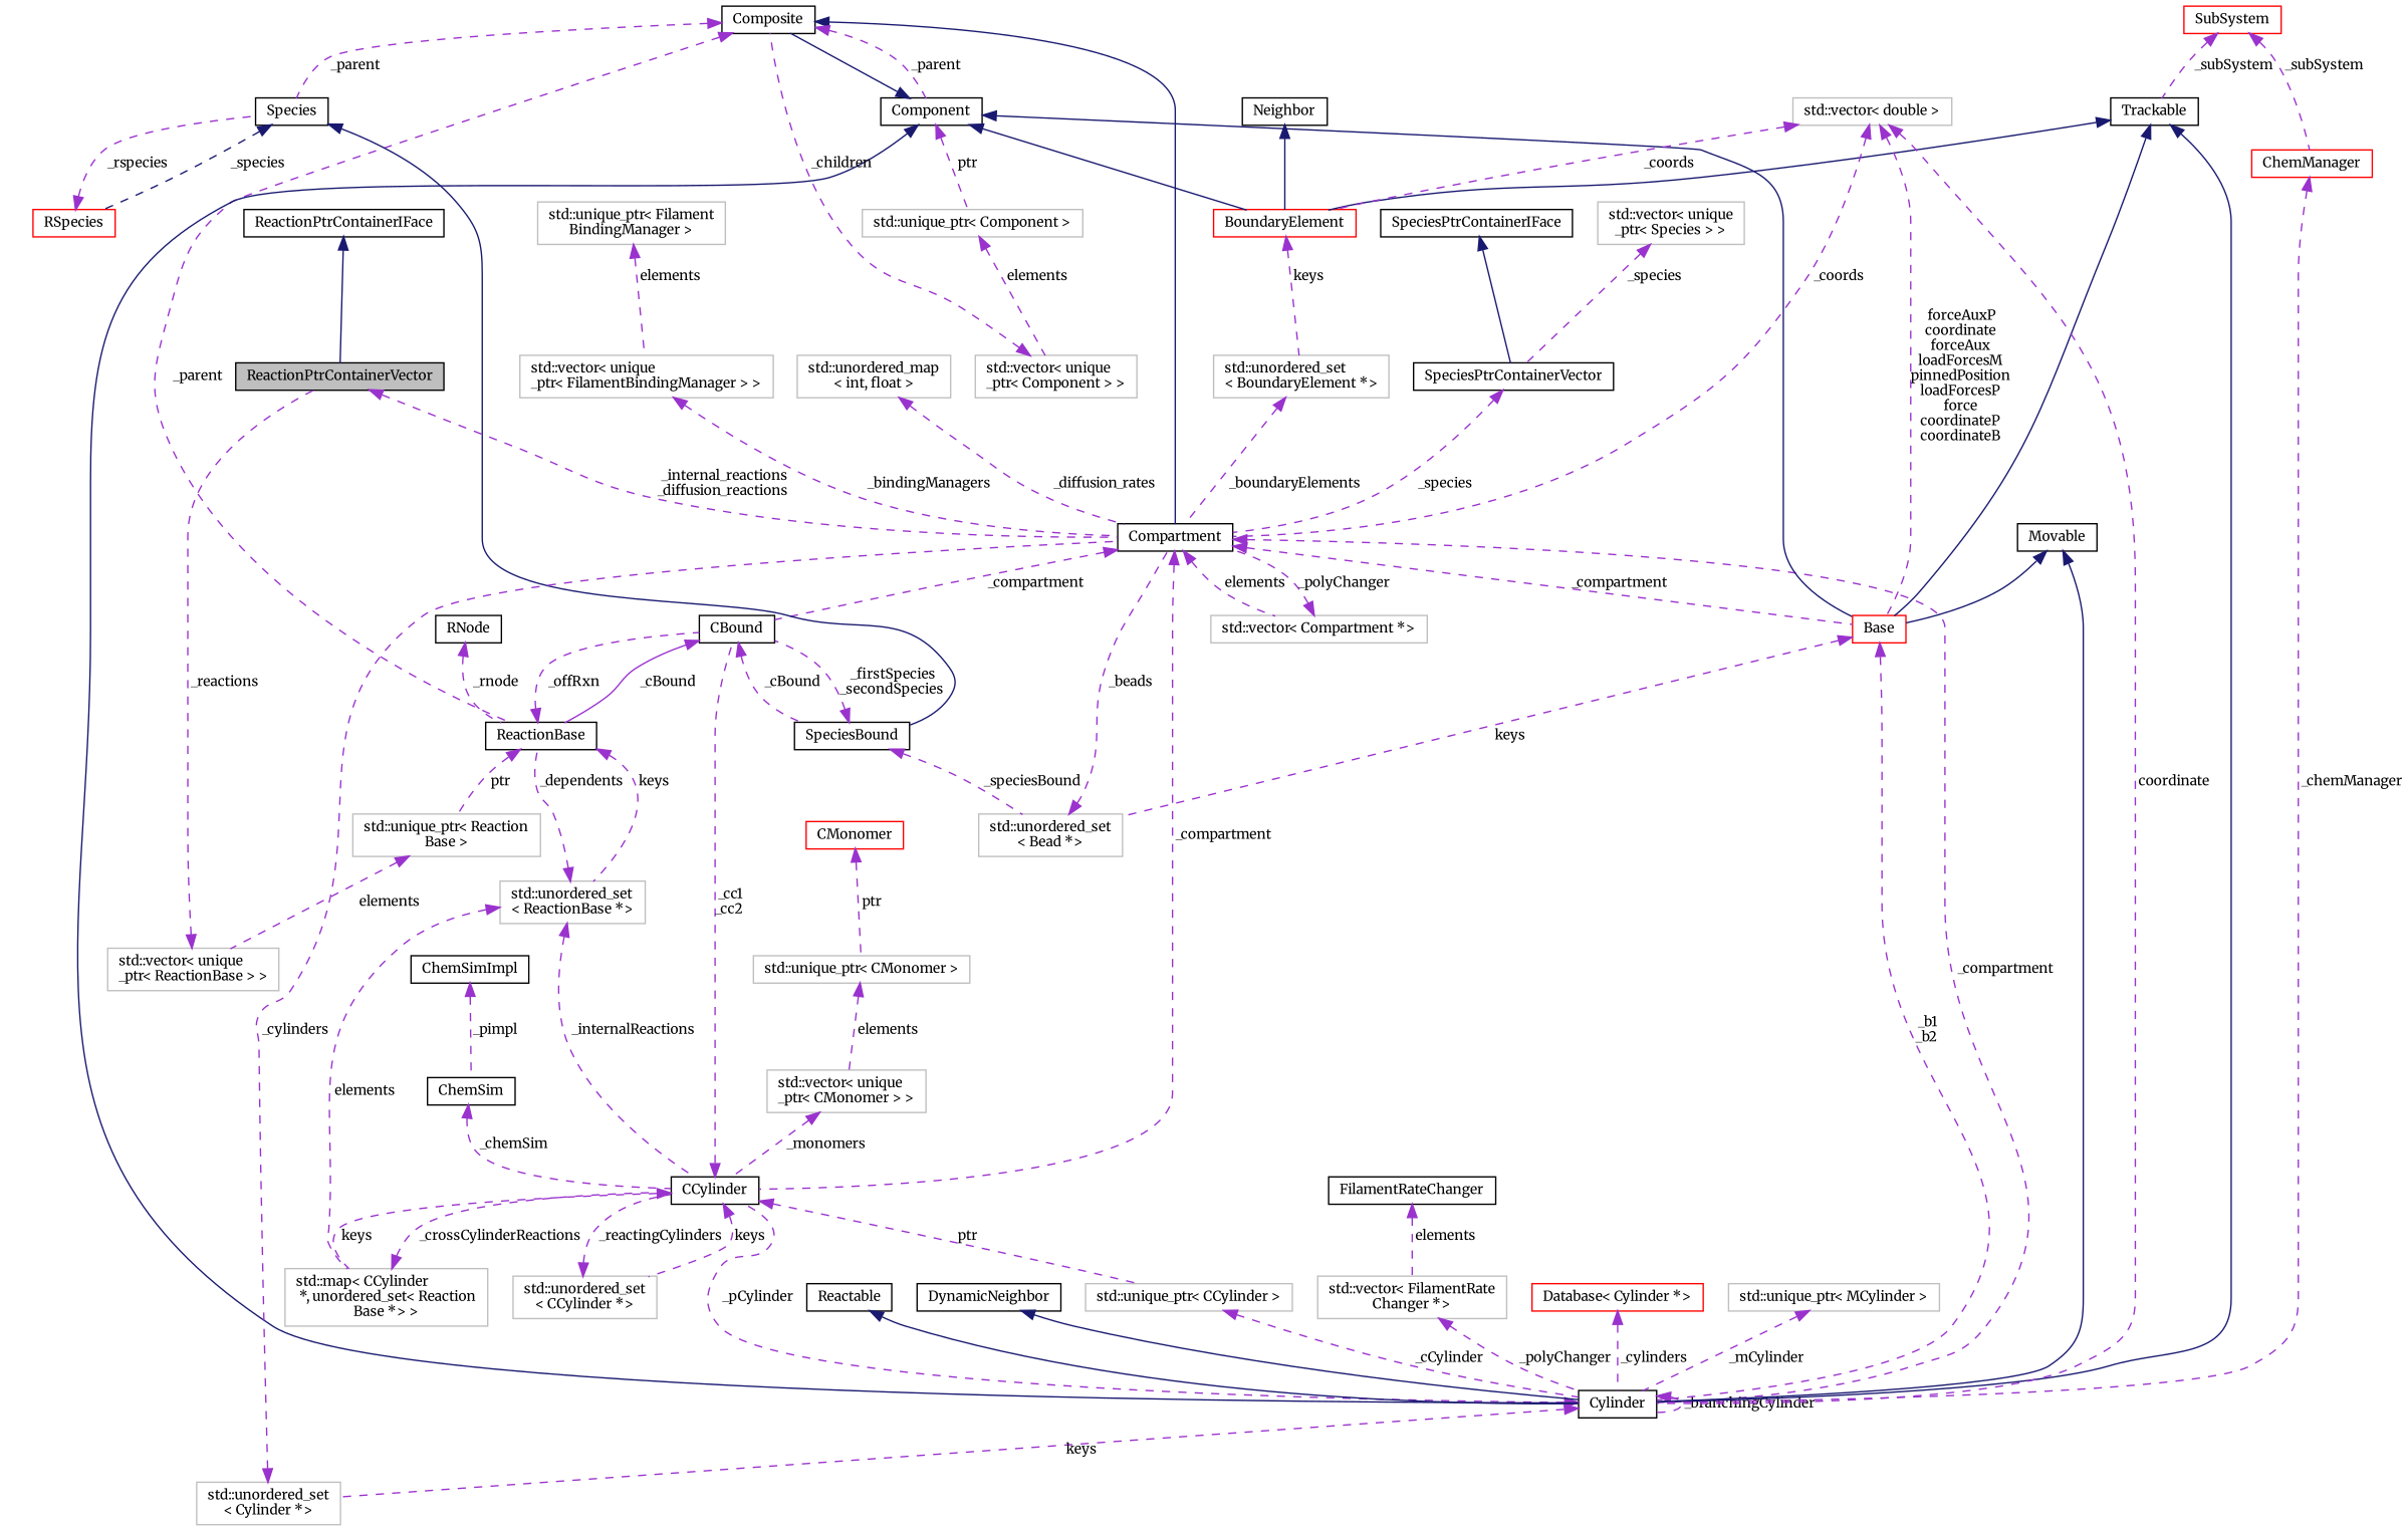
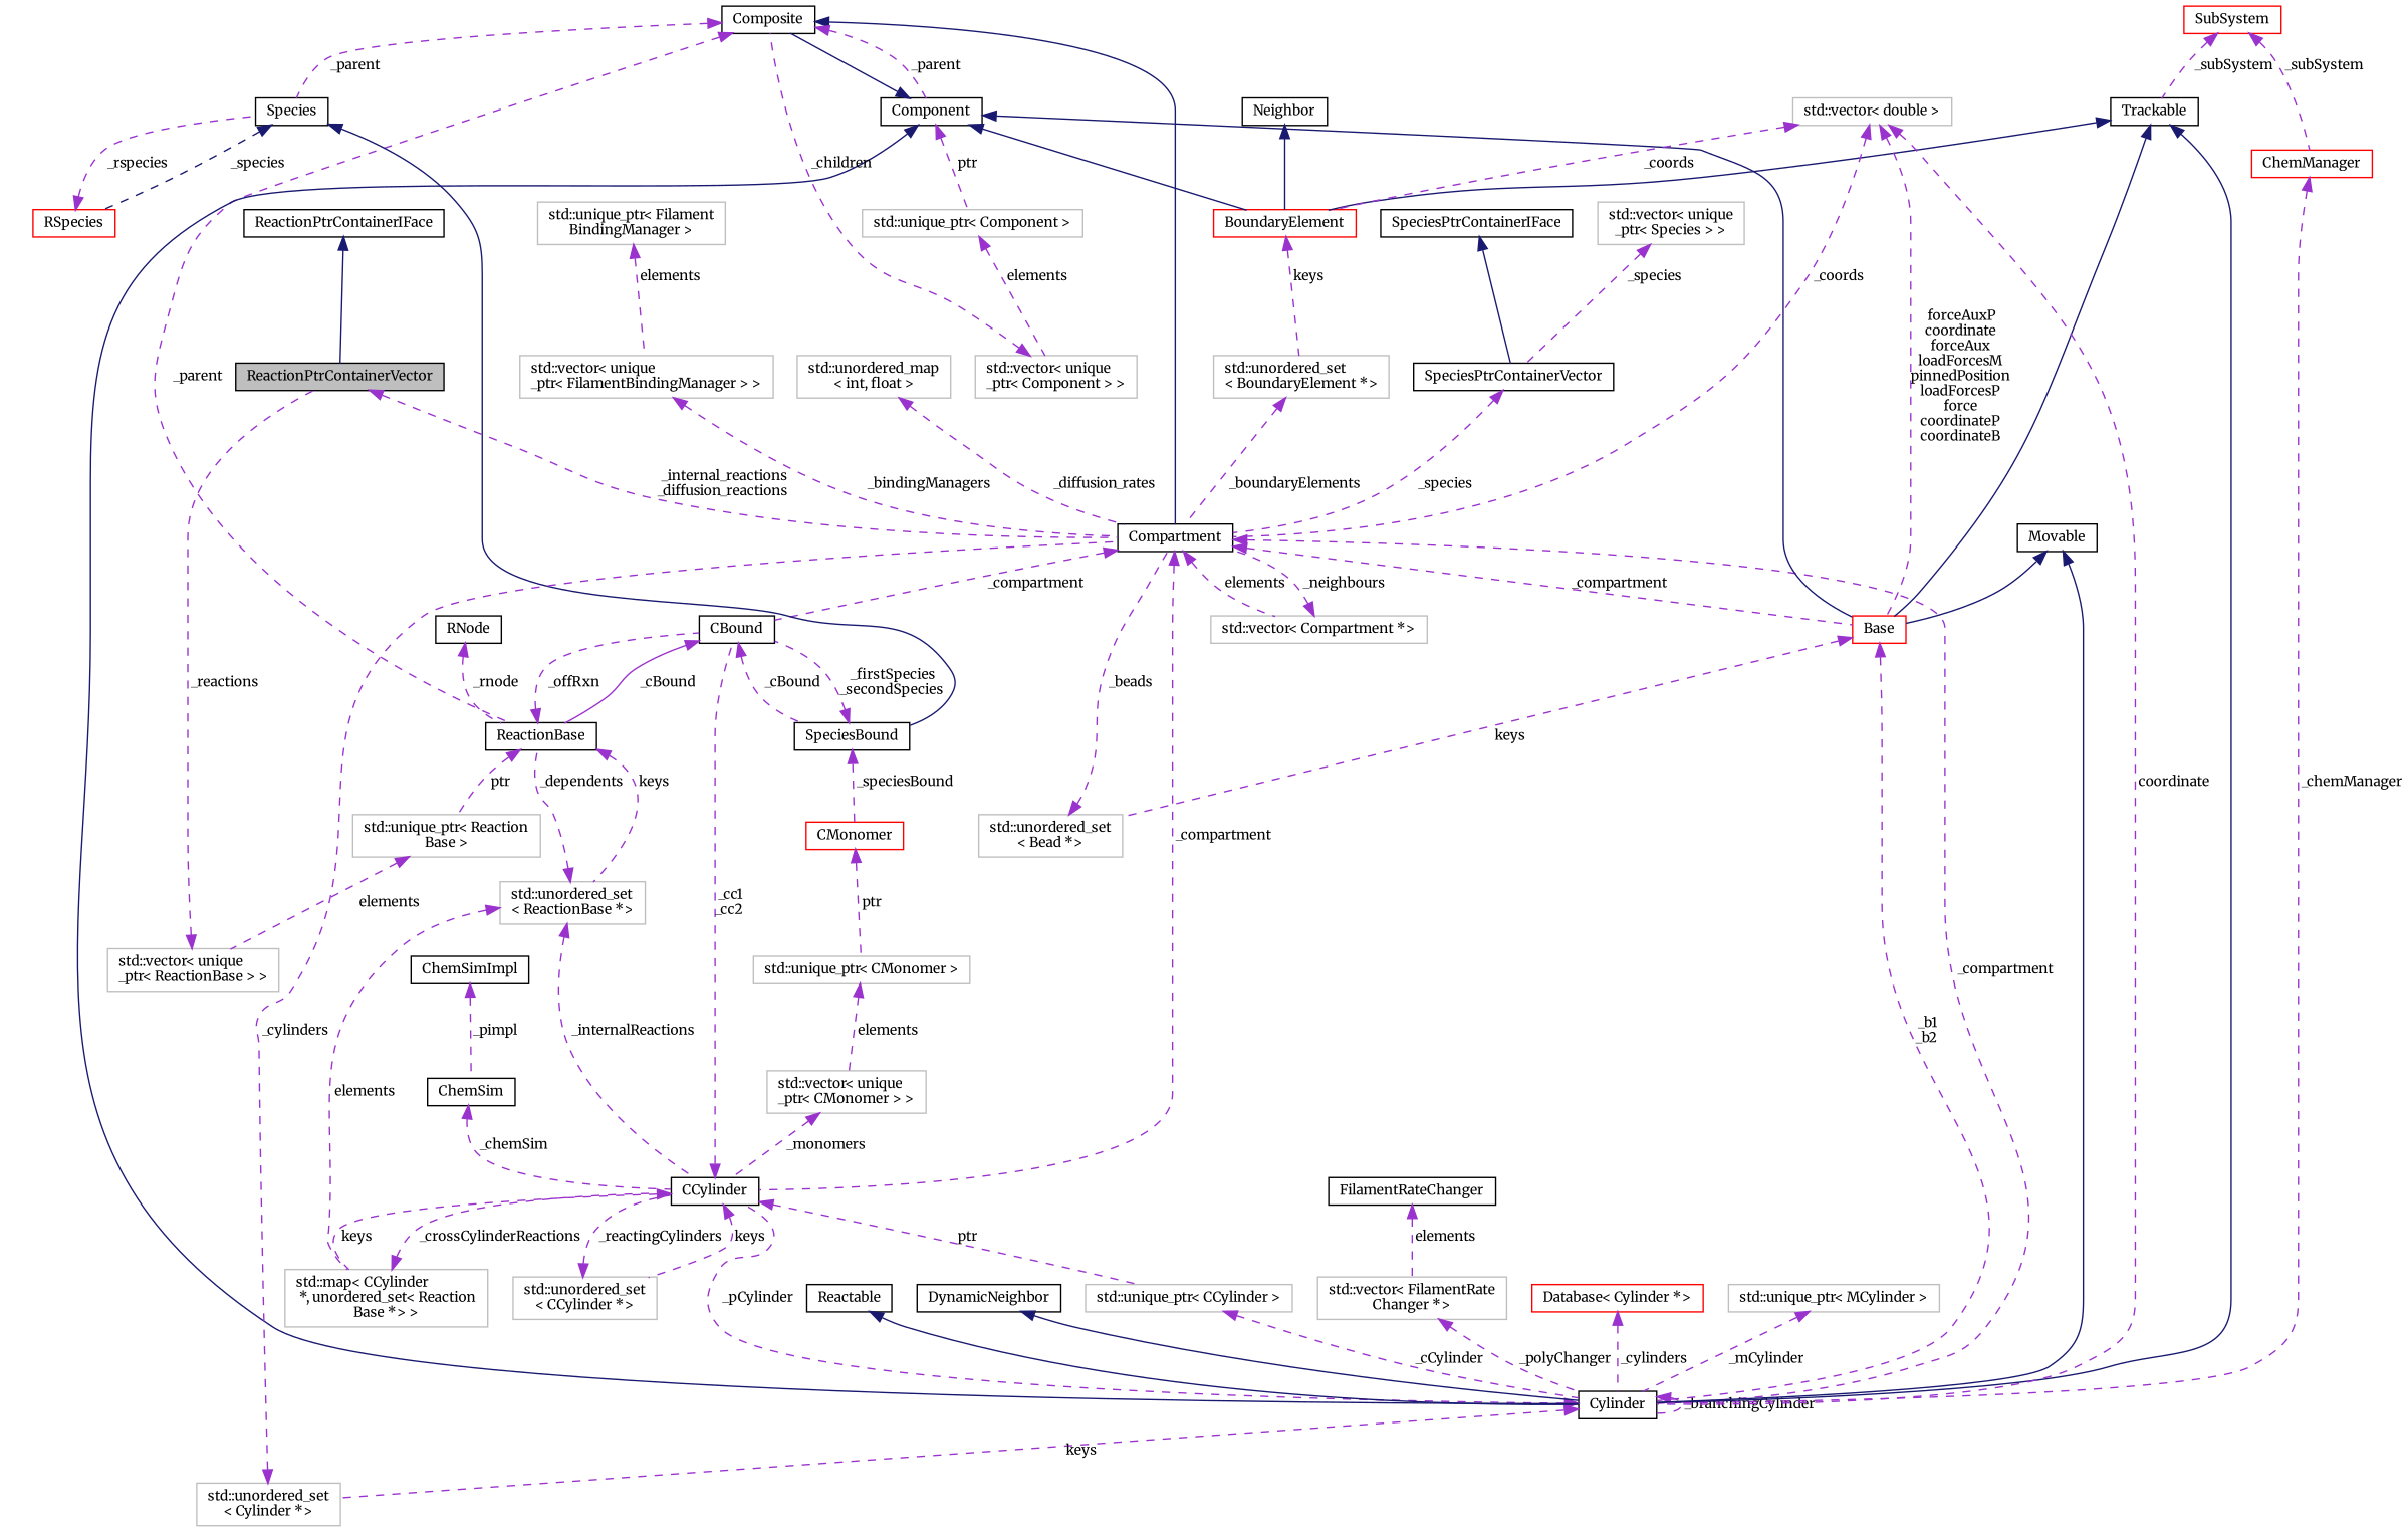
  digraph {
    fontname=Merriweather
    node [color=black fillcolor=white fontname=Merriweather fontsize=10 shape=record style=filled]
    edge [color=darkorchid3 dir=back fontname=Merriweather fontsize=10 labelfontname=Helvetica labelfontsize=10 style=dashed]
    n1 [fillcolor=grey75 fontcolor=black height=0.2 label=ReactionPtrContainerVector width=0.4]
    n2 [height=0.2 label=Compartment width=0.4]
    n3 [height=0.2 label=CBound width=0.4]
    n4 [height=0.2 label=Cylinder width=0.4]
    n5 [color=red height=0.2 label=Base width=0.4]
    n6 [height=0.2 label=CCylinder width=0.4]
    n7 [color=grey75 height=0.2 label="std::vector\< Compartment *\>" width=0.4]
    n8 [height=0.2 label=ReactionPtrContainerIFace width=0.4]
    n9 [color=grey75 height=0.2 label="std::vector\< unique\l_ptr\< ReactionBase \> \>" width=0.4]
    n10 [color=grey75 height=0.2 label="std::unique_ptr\< Reaction\lBase \>" width=0.4]
    n11 [height=0.2 label=ReactionBase width=0.4]
    n12 [color=grey75 height=0.2 label="std::unordered_set\l\< ReactionBase *\>" width=0.4]
    n13 [color=grey75 height=0.2 label="std::map\< CCylinder\l *, unordered_set\< Reaction\lBase *\> \>" width=0.4]
    n14 [height=0.2 label=SpeciesBound width=0.4]
    n15 [height=0.2 label=Composite width=0.4]
    n16 [height=0.2 label=Component width=0.4]
    n17 [height=0.2 label=Species width=0.4]
    n18 [color=grey75 height=0.2 label="std::unique_ptr\< Component \>" width=0.4]
    n19 [color=red height=0.2 label=BoundaryElement width=0.4]
    n20 [color=red height=0.2 label=RSpecies width=0.4]
    n21 [color=grey75 height=0.2 label="std::vector\< unique\l_ptr\< Component \> \>" width=0.4]
    n22 [color=grey75 height=0.2 label="std::unordered_set\l\< Cylinder *\>" width=0.4]
    n23 [color=grey75 height=0.2 label="std::unordered_set\l\< Bead *\>" width=0.4]
    n24 [color=grey75 height=0.2 label="std::unordered_set\l\< BoundaryElement *\>" width=0.4]
    n25 [color=grey75 height=0.2 label="std::unique_ptr\< CCylinder \>" width=0.4]
    n26 [color=grey75 height=0.2 label="std::unordered_set\l\< CCylinder *\>" width=0.4]
    n27 [color=red height=0.2 label=CMonomer width=0.4]
    n28 [color=grey75 height=0.2 label="std::vector\< unique\l_ptr\< CMonomer \> \>" width=0.4]
    n29 [color=grey75 height=0.2 label="std::unique_ptr\< CMonomer \>" width=0.4]
    n30 [height=0.2 label=Trackable width=0.4]
    n31 [color=red height=0.2 label=SubSystem width=0.4]
    n32 [color=red height=0.2 label=ChemManager width=0.4]
    n33 [height=0.2 label=Movable width=0.4]
    n34 [height=0.2 label=Reactable width=0.4]
    n35 [height=0.2 label=DynamicNeighbor width=0.4]
    n36 [height=0.2 label=Neighbor width=0.4]
    n37 [color=grey75 height=0.2 label="std::vector\< FilamentRate\lChanger *\>" width=0.4]
    n38 [height=0.2 label=FilamentRateChanger width=0.4]
    n39 [color=grey75 height=0.2 label="std::vector\< double \>" width=0.4]
    n40 [color=grey75 height=0.2 label="std::unordered_map\l\< int, float \>" width=0.4]
    n41 [color=grey75 height=0.2 label="std::vector\< unique\l_ptr\< FilamentBindingManager \> \>" width=0.4]
    n42 [color=grey75 height=0.2 label="std::unique_ptr\< Filament\lBindingManager \>" width=0.4]
    n43 [height=0.2 label=SpeciesPtrContainerVector width=0.4]
    n44 [height=0.2 label=SpeciesPtrContainerIFace width=0.4]
    n45 [color=grey75 height=0.2 label="std::vector\< unique\l_ptr\< Species \> \>" width=0.4]
    n46 [color=red height=0.2 label="Database\< Cylinder *\>" width=0.4]
    n47 [color=grey75 height=0.2 label="std::unique_ptr\< MCylinder \>" width=0.4]
    n48 [height=0.2 label=ChemSim width=0.4]
    n49 [height=0.2 label=ChemSimImpl width=0.4]
    n50 [height=0.2 label=RNode width=0.4]
    n1 -> n2 [label=" _internal_reactions\n_diffusion_reactions"]
    n2 -> n3 [label=" _compartment"]
    n2 -> n4 [label=" _compartment"]
    n2 -> n5 [label=" _compartment"]
    n2 -> n6 [label=" _compartment"]
    n2 -> n7 [label=" elements"]
    n3 -> n11 [label=" _cBound" style=solid]
    n3 -> n14 [label=" _cBound"]
    n4 -> n4 [label=" _branchingCylinder"]
    n4 -> n6 [label=" _pCylinder"]
    n4 -> n22 [label=" keys"]
    n5 -> n4 [label=" _b1\n_b2"]
    n5 -> n23 [label=" keys"]
    n6 -> n3 [label=" _cc1\n_cc2"]
    n6 -> n13 [label=" keys"]
    n6 -> n25 [label=" ptr"]
    n6 -> n26 [label=" keys"]
-   n7 -> n2 [label=" _polyChanger"]
+   n7 -> n2 [label=" _neighbours"]
    n8 -> n1 [color=midnightblue style=solid]
    n9 -> n1 [label=" _reactions"]
    n10 -> n9 [label=" elements"]
    n11 -> n3 [label=" _offRxn"]
    n11 -> n10 [label=" ptr"]
    n11 -> n12 [label=" keys"]
    n12 -> n6 [label=" _internalReactions"]
    n12 -> n11 [label=" _dependents"]
    n12 -> n13 [label=" elements"]
    n13 -> n6 [label=" _crossCylinderReactions"]
    n14 -> n3 [label=" _firstSpecies\n_secondSpecies"]
-   n14 -> n23 [label=" _speciesBound"]
+   n14 -> n27 [label=" _speciesBound"]
    n15 -> n2 [color=midnightblue style=solid]
    n15 -> n11 [label=" _parent"]
    n15 -> n16 [label=" _parent"]
    n15 -> n17 [label=" _parent"]
    n16 -> n4 [color=midnightblue style=solid]
    n16 -> n5 [color=midnightblue style=solid]
    n16 -> n15 [color=midnightblue style=solid]
    n16 -> n18 [label=" ptr"]
    n16 -> n19 [color=midnightblue style=solid]
    n17 -> n14 [color=midnightblue style=solid]
    n17 -> n20 [color=midnightblue label=" _species"]
    n18 -> n21 [label=" elements"]
    n19 -> n24 [label=" keys"]
    n20 -> n17 [label=" _rspecies"]
    n21 -> n15 [label=" _children"]
    n22 -> n2 [label=" _cylinders"]
    n23 -> n2 [label=" _beads"]
    n24 -> n2 [label=" _boundaryElements"]
    n25 -> n4 [label=" _cCylinder"]
    n26 -> n6 [label=" _reactingCylinders"]
    n27 -> n29 [label=" ptr"]
    n28 -> n6 [label=" _monomers"]
    n29 -> n28 [label=" elements"]
    n30 -> n4 [color=midnightblue style=solid]
    n30 -> n5 [color=midnightblue style=solid]
    n30 -> n19 [color=midnightblue style=solid]
    n31 -> n30 [label=" _subSystem"]
    n31 -> n32 [label=" _subSystem"]
    n32 -> n4 [label=" _chemManager"]
    n33 -> n4 [color=midnightblue style=solid]
    n33 -> n5 [color=midnightblue style=solid]
    n34 -> n4 [color=midnightblue style=solid]
    n35 -> n4 [color=midnightblue style=solid]
    n36 -> n19 [color=midnightblue style=solid]
    n37 -> n4 [label=" _polyChanger"]
    n38 -> n37 [label=" elements"]
    n39 -> n2 [label=" _coords"]
    n39 -> n4 [label=" coordinate"]
    n39 -> n5 [label=" forceAuxP\ncoordinate\nforceAux\nloadForcesM\npinnedPosition\nloadForcesP\nforce\ncoordinateP\ncoordinateB"]
    n39 -> n19 [label=" _coords"]
    n40 -> n2 [label=" _diffusion_rates"]
    n41 -> n2 [label=" _bindingManagers"]
    n42 -> n41 [label=" elements"]
    n43 -> n2 [label=" _species"]
    n44 -> n43 [color=midnightblue style=solid]
    n45 -> n43 [label=" _species"]
    n46 -> n4 [label=" _cylinders"]
    n47 -> n4 [label=" _mCylinder"]
    n48 -> n6 [label=" _chemSim"]
    n49 -> n48 [label=" _pimpl"]
    n50 -> n11 [label=" _rnode"]
  }
